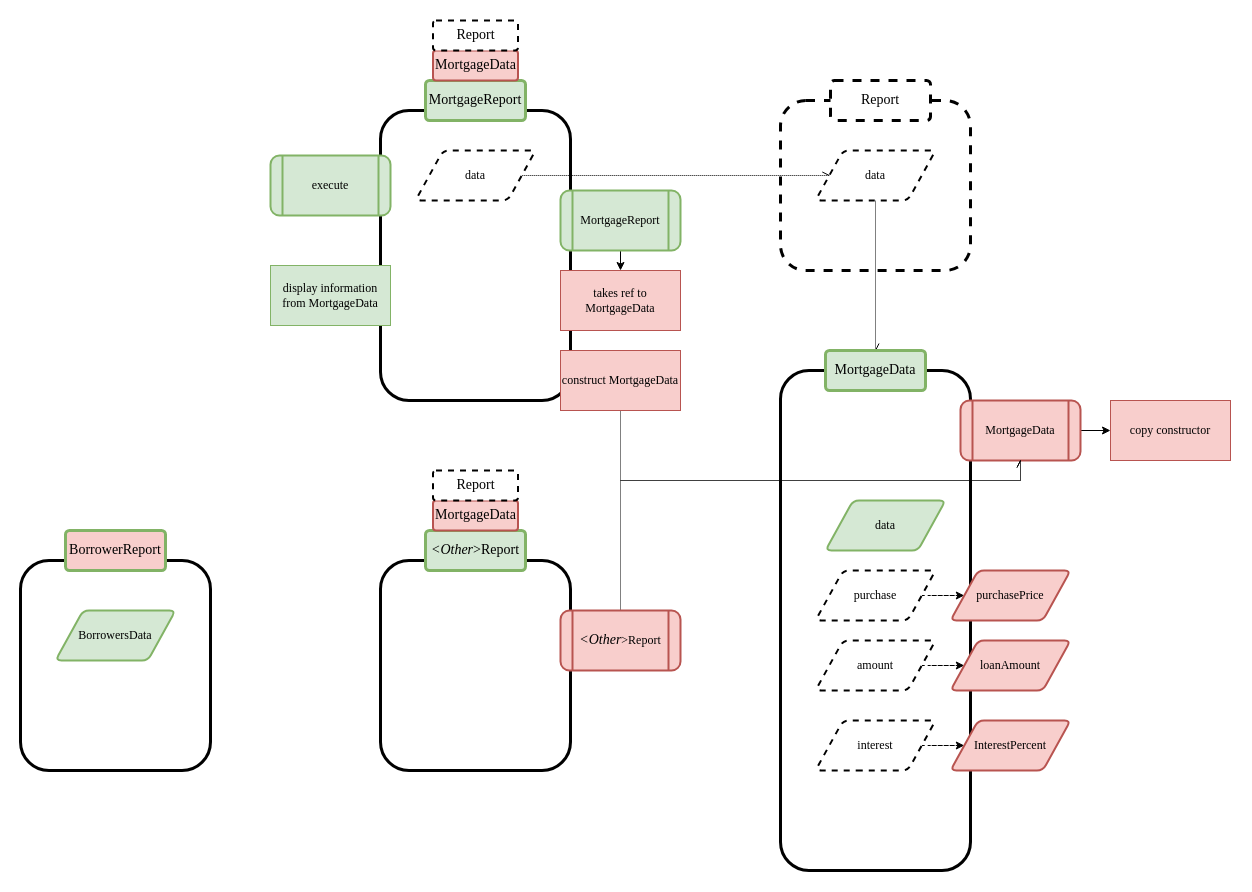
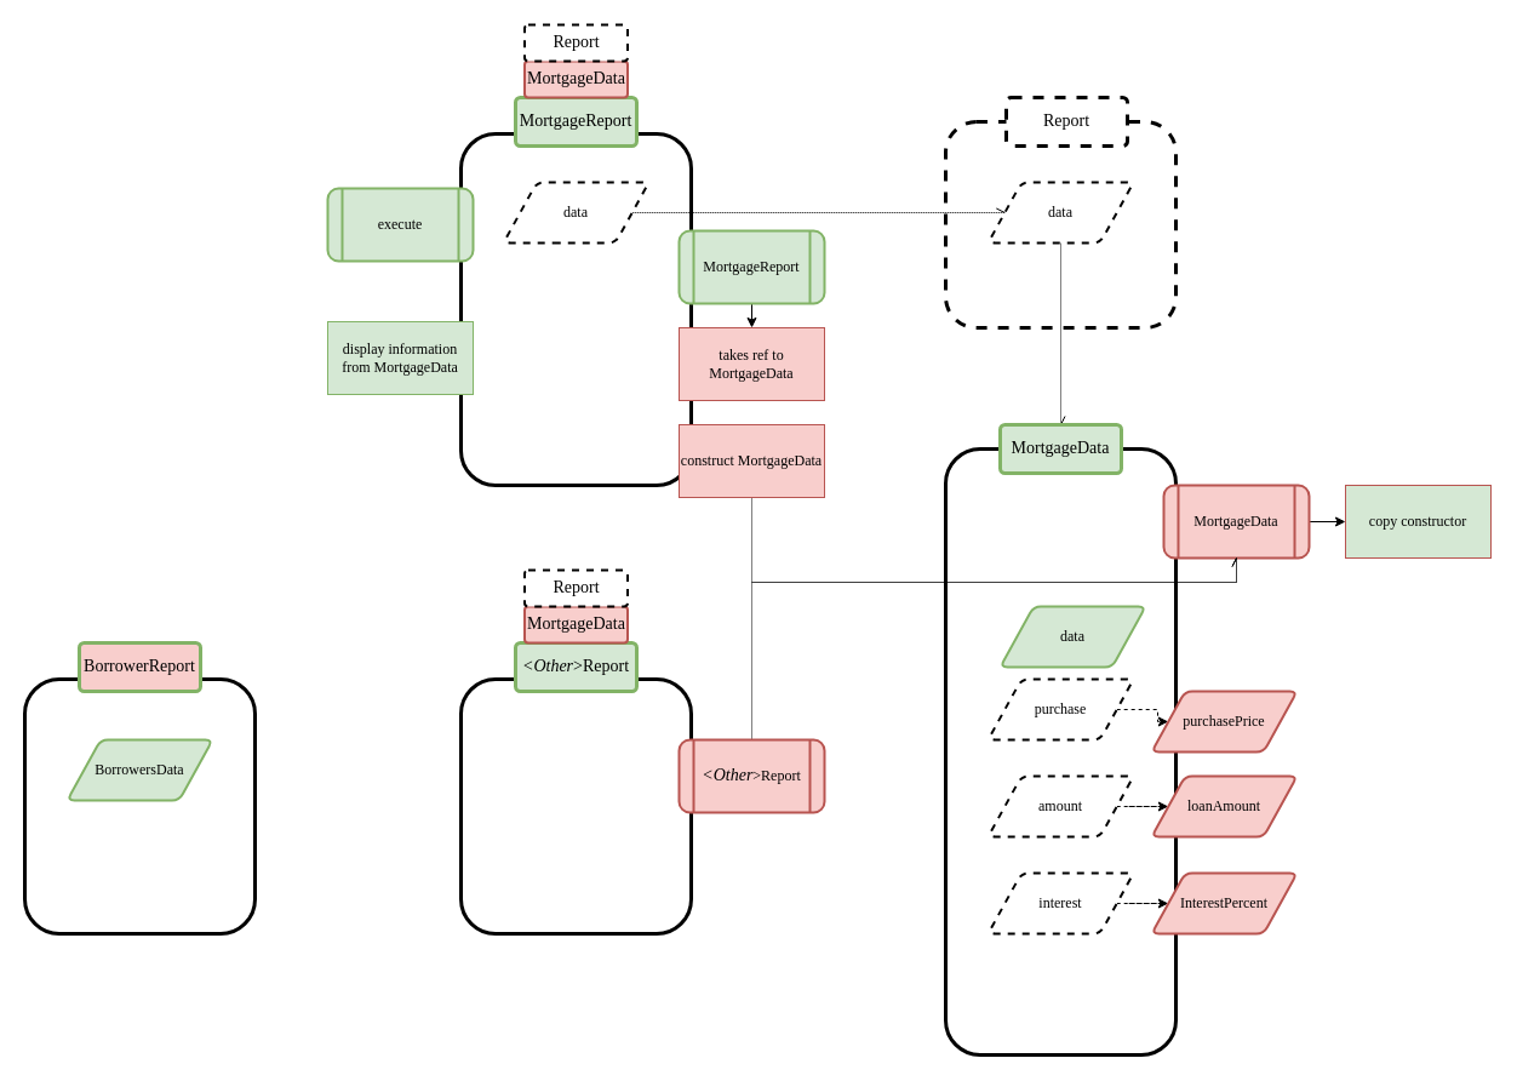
  <mxCell id="0" />
  <mxCell id="1" parent="0" />
  <mxCell id="2" value="" style="rounded=1;whiteSpace=wrap;html=1;fillColor=none;strokeWidth=3;fontFamily=SF Mono;" parent="1" vertex="1"><mxGeometry x="380" y="110" width="190" height="290" as="geometry" /></mxCell>
  <mxCell id="3" value="execute" style="shape=process;whiteSpace=wrap;html=1;backgroundOutline=1;fillColor=#d5e8d4;strokeColor=#82b366;rounded=1;fontFamily=SF Mono;strokeWidth=2;" parent="1" vertex="1"><mxGeometry x="270" y="155" width="120" height="60" as="geometry" /></mxCell>
  <mxCell id="4" value="display information from MortgageData" style="rounded=0;whiteSpace=wrap;html=1;fillColor=#d5e8d4;strokeColor=#82b366;fontFamily=SF Mono;" parent="1" vertex="1"><mxGeometry x="270" y="265" width="120" height="60" as="geometry" /></mxCell>
  <mxCell id="5" value="" style="rounded=1;whiteSpace=wrap;html=1;fillColor=none;strokeWidth=3;fontFamily=SF Mono;dashed=1;" parent="1" vertex="1"><mxGeometry x="780" y="100" width="190" height="170" as="geometry" /></mxCell>
  <mxCell id="6" style="edgeStyle=orthogonalEdgeStyle;rounded=0;orthogonalLoop=1;jettySize=auto;html=1;exitX=0.5;exitY=1;exitDx=0;exitDy=0;entryX=0.5;entryY=0;entryDx=0;entryDy=0;dashed=1;dashPattern=1 1;endArrow=openAsync;endFill=0;" edge="1" parent="1" source="7" target="15"><mxGeometry relative="1" as="geometry" /></mxCell>
  <mxCell id="7" value="data" style="shape=parallelogram;html=1;strokeWidth=2;perimeter=parallelogramPerimeter;whiteSpace=wrap;rounded=1;arcSize=12;size=0.23;fontFamily=SF Mono;dashed=1;" parent="1" vertex="1"><mxGeometry x="815" y="150" width="120" height="50" as="geometry" /></mxCell>
  <mxCell id="8" value="&lt;font style=&quot;font-size: 14px&quot;&gt;MortgageReport&lt;/font&gt;" style="rounded=1;arcSize=10;whiteSpace=wrap;html=1;align=center;fillColor=#d5e8d4;strokeColor=#82b366;fontFamily=SF Mono;strokeWidth=3;" vertex="1" parent="1"><mxGeometry x="425" y="80" width="100" height="40" as="geometry" /></mxCell>
  <mxCell id="9" value="&lt;font style=&quot;font-size: 14px&quot;&gt;Report&lt;/font&gt;" style="rounded=1;arcSize=10;whiteSpace=wrap;html=1;align=center;fontFamily=SF Mono;strokeWidth=3;dashed=1;" vertex="1" parent="1"><mxGeometry x="830" y="80" width="100" height="40" as="geometry" /></mxCell>
  <mxCell id="10" style="edgeStyle=orthogonalEdgeStyle;rounded=0;orthogonalLoop=1;jettySize=auto;html=1;exitX=1;exitY=0.5;exitDx=0;exitDy=0;entryX=0;entryY=0.5;entryDx=0;entryDy=0;dashed=1;dashPattern=1 1;endArrow=openAsync;endFill=0;" edge="1" parent="1" source="11" target="7"><mxGeometry relative="1" as="geometry" /></mxCell>
  <mxCell id="11" value="data" style="shape=parallelogram;html=1;strokeWidth=2;perimeter=parallelogramPerimeter;whiteSpace=wrap;rounded=1;arcSize=12;size=0.23;fontFamily=SF Mono;dashed=1;" vertex="1" parent="1"><mxGeometry x="415" y="150" width="120" height="50" as="geometry" /></mxCell>
  <mxCell id="12" value="" style="rounded=1;whiteSpace=wrap;html=1;fillColor=none;strokeWidth=3;fontFamily=SF Mono;" vertex="1" parent="1"><mxGeometry x="780" y="370" width="190" height="500" as="geometry" /></mxCell>
  <mxCell id="13" style="edgeStyle=orthogonalEdgeStyle;rounded=0;orthogonalLoop=1;jettySize=auto;html=1;exitX=1;exitY=0.5;exitDx=0;exitDy=0;entryX=0;entryY=0.5;entryDx=0;entryDy=0;dashed=1;endArrow=classic;endFill=1;" edge="1" parent="1" source="14" target="18"><mxGeometry relative="1" as="geometry" /></mxCell>
- <mxCell id="14" value="purchase" style="shape=parallelogram;html=1;strokeWidth=2;perimeter=parallelogramPerimeter;whiteSpace=wrap;rounded=1;arcSize=12;size=0.23;fontFamily=SF Mono;dashed=1;" vertex="1" parent="1"><mxGeometry x="815" y="570" width="120" height="50" as="geometry" /></mxCell>
+ <mxCell id="14" value="purchase" style="shape=parallelogram;html=1;strokeWidth=2;perimeter=parallelogramPerimeter;whiteSpace=wrap;rounded=1;arcSize=12;size=0.23;fontFamily=SF Mono;dashed=1;" vertex="1" parent="1"><mxGeometry x="815" y="560" width="120" height="50" as="geometry" /></mxCell>
  <mxCell id="15" value="&lt;font style=&quot;font-size: 14px&quot;&gt;MortgageData&lt;/font&gt;" style="rounded=1;arcSize=10;whiteSpace=wrap;html=1;align=center;fillColor=#d5e8d4;strokeColor=#82b366;fontFamily=SF Mono;strokeWidth=3;" vertex="1" parent="1"><mxGeometry x="825" y="350" width="100" height="40" as="geometry" /></mxCell>
  <mxCell id="16" style="edgeStyle=orthogonalEdgeStyle;rounded=0;orthogonalLoop=1;jettySize=auto;html=1;exitX=1;exitY=0.5;exitDx=0;exitDy=0;entryX=0;entryY=0.5;entryDx=0;entryDy=0;dashed=1;endArrow=classic;endFill=1;" edge="1" parent="1" source="17" target="19"><mxGeometry relative="1" as="geometry" /></mxCell>
  <mxCell id="17" value="amount" style="shape=parallelogram;html=1;strokeWidth=2;perimeter=parallelogramPerimeter;whiteSpace=wrap;rounded=1;arcSize=12;size=0.23;fontFamily=SF Mono;dashed=1;" vertex="1" parent="1"><mxGeometry x="815" y="640" width="120" height="50" as="geometry" /></mxCell>
  <mxCell id="18" value="purchasePrice" style="shape=parallelogram;html=1;strokeWidth=2;perimeter=parallelogramPerimeter;whiteSpace=wrap;rounded=1;arcSize=12;size=0.23;fontFamily=SF Mono;fillColor=#f8cecc;strokeColor=#b85450;" vertex="1" parent="1"><mxGeometry x="950" y="570" width="120" height="50" as="geometry" /></mxCell>
  <mxCell id="19" value="loanAmount" style="shape=parallelogram;html=1;strokeWidth=2;perimeter=parallelogramPerimeter;whiteSpace=wrap;rounded=1;arcSize=12;size=0.23;fontFamily=SF Mono;fillColor=#f8cecc;strokeColor=#b85450;" vertex="1" parent="1"><mxGeometry x="950" y="640" width="120" height="50" as="geometry" /></mxCell>
  <mxCell id="20" style="edgeStyle=orthogonalEdgeStyle;rounded=0;orthogonalLoop=1;jettySize=auto;html=1;exitX=1;exitY=0.5;exitDx=0;exitDy=0;entryX=0;entryY=0.5;entryDx=0;entryDy=0;endArrow=classic;endFill=1;" edge="1" parent="1" source="21" target="22"><mxGeometry relative="1" as="geometry" /></mxCell>
  <mxCell id="21" value="MortgageData" style="shape=process;whiteSpace=wrap;html=1;backgroundOutline=1;fillColor=#f8cecc;strokeColor=#b85450;rounded=1;fontFamily=SF Mono;strokeWidth=2;" vertex="1" parent="1"><mxGeometry x="960" y="400" width="120" height="60" as="geometry" /></mxCell>
- <mxCell id="22" value="copy constructor" style="rounded=0;whiteSpace=wrap;html=1;fillColor=#f8cecc;strokeColor=#b85450;fontFamily=SF Mono;" vertex="1" parent="1"><mxGeometry x="1110" y="400" width="120" height="60" as="geometry" /></mxCell>
+ <mxCell id="22" value="copy constructor" style="rounded=0;whiteSpace=wrap;html=1;fillColor=#d5e8d4;strokeColor=#b85450;fontFamily=SF Mono;" vertex="1" parent="1"><mxGeometry x="1110" y="400" width="120" height="60" as="geometry" /></mxCell>
  <mxCell id="23" value="&lt;font style=&quot;font-size: 14px&quot;&gt;MortgageData&lt;/font&gt;" style="rounded=1;arcSize=10;whiteSpace=wrap;html=1;align=center;fillColor=#f8cecc;strokeColor=#b85450;fontFamily=SF Mono;strokeWidth=2;shadow=0;glass=0;sketch=0;perimeterSpacing=0;" vertex="1" parent="1"><mxGeometry x="432.5" y="50" width="85" height="30" as="geometry" /></mxCell>
  <mxCell id="24" style="edgeStyle=orthogonalEdgeStyle;rounded=0;orthogonalLoop=1;jettySize=auto;html=1;exitX=0.5;exitY=1;exitDx=0;exitDy=0;entryX=0.5;entryY=0;entryDx=0;entryDy=0;" edge="1" parent="1" source="25" target="29"><mxGeometry relative="1" as="geometry" /></mxCell>
  <mxCell id="25" value="MortgageReport" style="shape=process;whiteSpace=wrap;html=1;backgroundOutline=1;fillColor=#d5e8d4;strokeColor=#82b366;rounded=1;fontFamily=SF Mono;strokeWidth=2;" vertex="1" parent="1"><mxGeometry x="560" y="190" width="120" height="60" as="geometry" /></mxCell>
  <mxCell id="26" value="data" style="shape=parallelogram;html=1;strokeWidth=2;perimeter=parallelogramPerimeter;whiteSpace=wrap;rounded=1;arcSize=12;size=0.23;fontFamily=SF Mono;fillColor=#d5e8d4;strokeColor=#82b366;" vertex="1" parent="1"><mxGeometry x="825" y="500" width="120" height="50" as="geometry" /></mxCell>
  <mxCell id="27" style="edgeStyle=orthogonalEdgeStyle;rounded=0;orthogonalLoop=1;jettySize=auto;html=1;exitX=0.5;exitY=1;exitDx=0;exitDy=0;entryX=0.5;entryY=1;entryDx=0;entryDy=0;dashed=1;dashPattern=1 1;endArrow=openAsync;endFill=0;" edge="1" parent="1" source="28" target="21"><mxGeometry relative="1" as="geometry" /></mxCell>
  <mxCell id="28" value="construct MortgageData" style="rounded=0;whiteSpace=wrap;html=1;fillColor=#f8cecc;strokeColor=#b85450;fontFamily=SF Mono;" vertex="1" parent="1"><mxGeometry x="560" y="350" width="120" height="60" as="geometry" /></mxCell>
  <mxCell id="29" value="takes ref to MortgageData" style="rounded=0;whiteSpace=wrap;html=1;fillColor=#f8cecc;strokeColor=#b85450;fontFamily=SF Mono;" vertex="1" parent="1"><mxGeometry x="560" y="270" width="120" height="60" as="geometry" /></mxCell>
  <mxCell id="30" style="edgeStyle=orthogonalEdgeStyle;rounded=0;orthogonalLoop=1;jettySize=auto;html=1;exitX=0.5;exitY=0;exitDx=0;exitDy=0;entryX=0.5;entryY=1;entryDx=0;entryDy=0;dashed=1;dashPattern=1 1;fontSize=12;endArrow=openAsync;endFill=0;" edge="1" parent="1" source="38" target="21"><mxGeometry relative="1" as="geometry"><Array as="points"><mxPoint x="620" y="480" /><mxPoint x="1020" y="480" /></Array></mxGeometry></mxCell>
  <mxCell id="31" value="&lt;font style=&quot;font-size: 14px&quot;&gt;Report&lt;/font&gt;" style="rounded=1;arcSize=10;whiteSpace=wrap;html=1;align=center;fontFamily=SF Mono;strokeWidth=2;shadow=0;glass=0;sketch=0;perimeterSpacing=0;dashed=1;" vertex="1" parent="1"><mxGeometry x="432.5" y="20" width="85" height="30" as="geometry" /></mxCell>
  <mxCell id="32" value="" style="rounded=1;whiteSpace=wrap;html=1;fillColor=none;strokeWidth=3;fontFamily=SF Mono;" vertex="1" parent="1"><mxGeometry x="20" y="560" width="190" height="210" as="geometry" /></mxCell>
  <mxCell id="33" value="&lt;font style=&quot;font-size: 14px&quot;&gt;BorrowerReport&lt;/font&gt;" style="rounded=1;arcSize=10;whiteSpace=wrap;html=1;align=center;fillColor=#f8cecc;strokeColor=#82b366;fontFamily=SF Mono;strokeWidth=3;" vertex="1" parent="1"><mxGeometry x="65" y="530" width="100" height="40" as="geometry" /></mxCell>
  <mxCell id="34" value="BorrowersData" style="shape=parallelogram;html=1;strokeWidth=2;perimeter=parallelogramPerimeter;whiteSpace=wrap;rounded=1;arcSize=12;size=0.23;fontFamily=SF Mono;fillColor=#d5e8d4;strokeColor=#82b366;" vertex="1" parent="1"><mxGeometry x="55" y="610" width="120" height="50" as="geometry" /></mxCell>
  <mxCell id="35" value="" style="rounded=1;whiteSpace=wrap;html=1;fillColor=none;strokeWidth=3;fontFamily=SF Mono;" vertex="1" parent="1"><mxGeometry x="380" y="560" width="190" height="210" as="geometry" /></mxCell>
  <mxCell id="36" value="&lt;font style=&quot;font-size: 14px&quot;&gt;&lt;i&gt;&amp;lt;Other&lt;/i&gt;&amp;gt;Report&lt;/font&gt;" style="rounded=1;arcSize=10;whiteSpace=wrap;html=1;align=center;fillColor=#d5e8d4;strokeColor=#82b366;fontFamily=SF Mono;strokeWidth=3;" vertex="1" parent="1"><mxGeometry x="425" y="530" width="100" height="40" as="geometry" /></mxCell>
  <mxCell id="37" value="&lt;font style=&quot;font-size: 14px&quot;&gt;MortgageData&lt;/font&gt;" style="rounded=1;arcSize=10;whiteSpace=wrap;html=1;align=center;fillColor=#f8cecc;strokeColor=#b85450;fontFamily=SF Mono;strokeWidth=2;shadow=0;glass=0;sketch=0;perimeterSpacing=0;" vertex="1" parent="1"><mxGeometry x="432.5" y="500" width="85" height="30" as="geometry" /></mxCell>
  <mxCell id="38" value="&lt;i style=&quot;font-size: 14px&quot;&gt;&amp;lt;Other&lt;/i&gt;&lt;span&gt;&amp;gt;Report&lt;/span&gt;" style="shape=process;whiteSpace=wrap;html=1;backgroundOutline=1;fillColor=#f8cecc;strokeColor=#b85450;rounded=1;fontFamily=SF Mono;strokeWidth=2;" vertex="1" parent="1"><mxGeometry x="560" y="610" width="120" height="60" as="geometry" /></mxCell>
  <mxCell id="39" value="&lt;font style=&quot;font-size: 14px&quot;&gt;Report&lt;/font&gt;" style="rounded=1;arcSize=10;whiteSpace=wrap;html=1;align=center;fontFamily=SF Mono;strokeWidth=2;shadow=0;glass=0;sketch=0;perimeterSpacing=0;dashed=1;" vertex="1" parent="1"><mxGeometry x="432.5" y="470" width="85" height="30" as="geometry" /></mxCell>
  <mxCell id="40" style="edgeStyle=orthogonalEdgeStyle;rounded=0;orthogonalLoop=1;jettySize=auto;html=1;exitX=1;exitY=0.5;exitDx=0;exitDy=0;entryX=0;entryY=0.5;entryDx=0;entryDy=0;dashed=1;endArrow=classic;endFill=1;" edge="1" source="41" target="42" parent="1"><mxGeometry relative="1" as="geometry" /></mxCell>
  <mxCell id="41" value="interest" style="shape=parallelogram;html=1;strokeWidth=2;perimeter=parallelogramPerimeter;whiteSpace=wrap;rounded=1;arcSize=12;size=0.23;fontFamily=SF Mono;dashed=1;" vertex="1" parent="1"><mxGeometry x="815" y="720" width="120" height="50" as="geometry" /></mxCell>
  <mxCell id="42" value="InterestPercent" style="shape=parallelogram;html=1;strokeWidth=2;perimeter=parallelogramPerimeter;whiteSpace=wrap;rounded=1;arcSize=12;size=0.23;fontFamily=SF Mono;fillColor=#f8cecc;strokeColor=#b85450;" vertex="1" parent="1"><mxGeometry x="950" y="720" width="120" height="50" as="geometry" /></mxCell>
